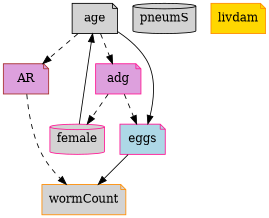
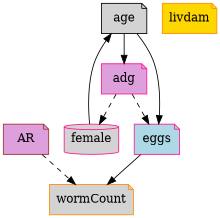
  digraph {
    node [color=deeppink fillcolor=lightgrey shape=note style=filled]
    edge [style=dashed]
    AR [color=brown fillcolor=plum]
    wormCount [color=darkorange]
-   pneumS [color=black shape=cylinder]
    female [shape=cylinder]
    age [color=black]
    eggs [fillcolor=lightblue]
    adg [fillcolor=plum]
    livdam [color=darkorange fillcolor=gold]
    AR -> wormCount
    female -> age [style=solid]
-   age -> AR
    age -> eggs [style=solid]
-   age -> adg
+   age -> adg [style=solid]
    eggs -> wormCount [style=solid]
    adg -> female
    adg -> eggs
  }
